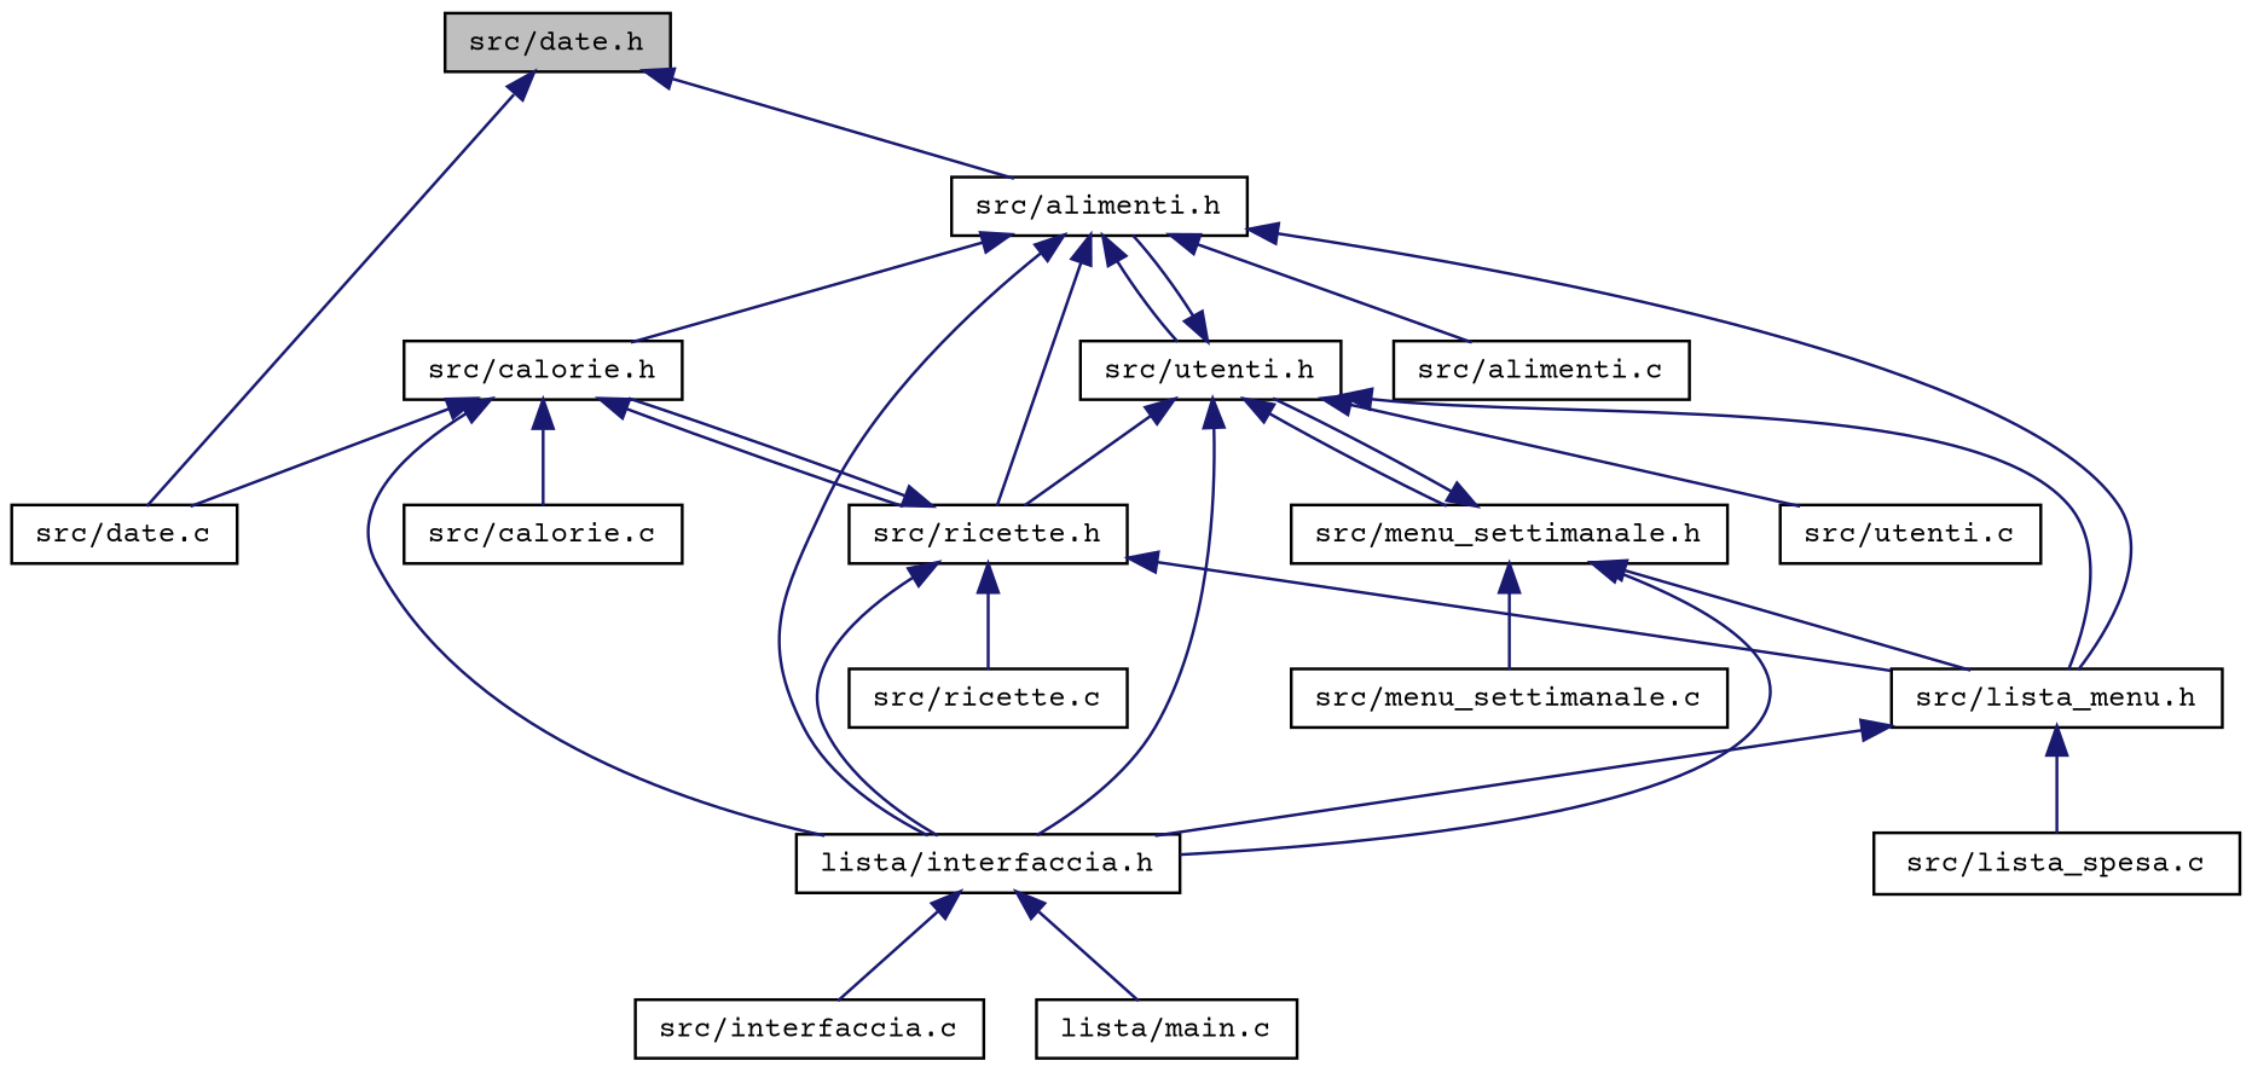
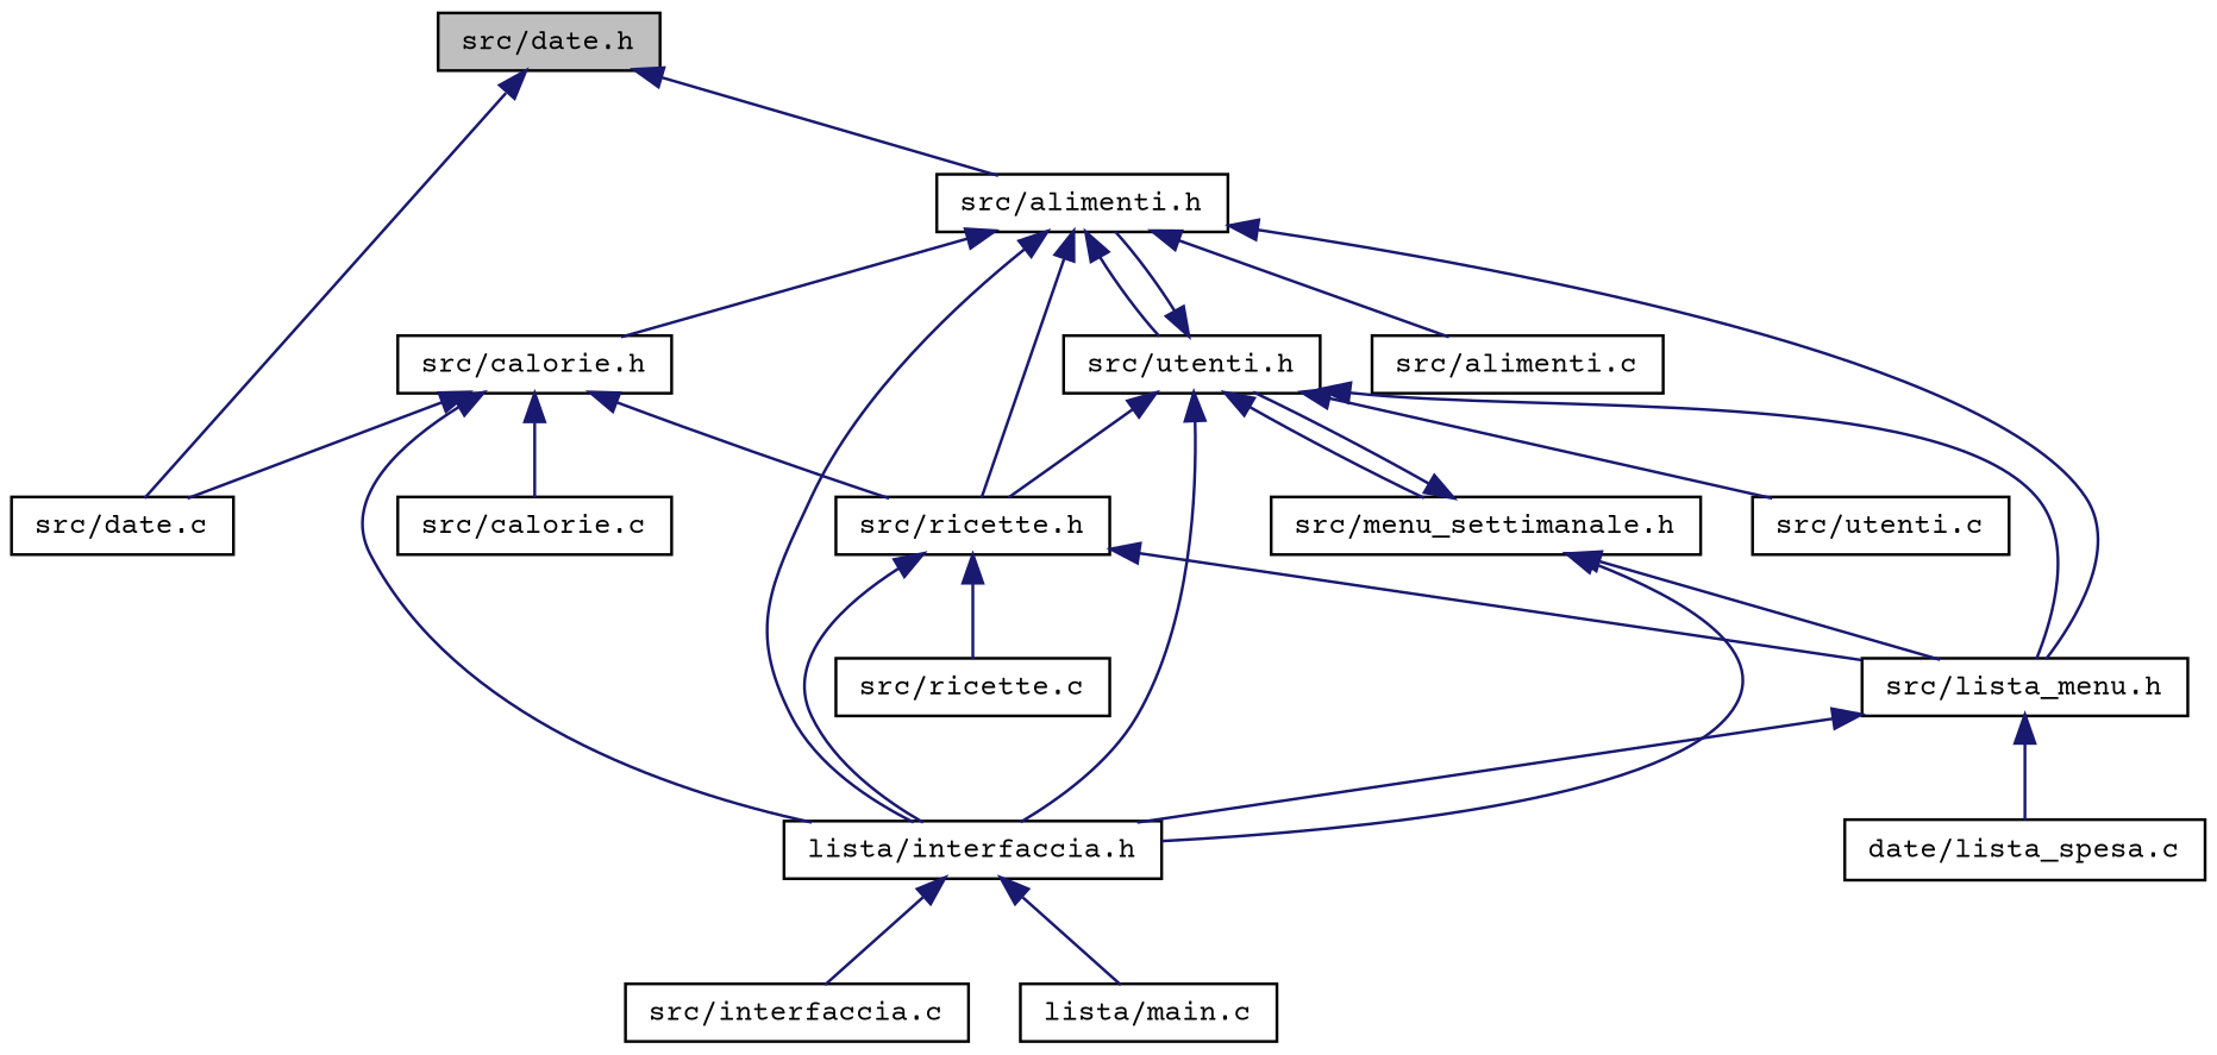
  digraph {
    fontname="Courier Prime"
    node [color=black fillcolor=white fontname="Courier Prime" fontsize=10 shape=record style=filled]
    edge [color=midnightblue dir=back fontname="Courier Prime" fontsize=10 labelfontname=Helvetica labelfontsize=10 style=solid]
    n1 [fillcolor=grey75 fontcolor=black height=0.2 label="src/date.h" width=0.4]
    n2 [height=0.2 label="src/alimenti.h" width=0.4]
    n3 [height=0.2 label="src/date.c" width=0.4]
    n4 [height=0.2 label="src/alimenti.c" width=0.4]
    n5 [height=0.2 label="src/calorie.h" width=0.4]
    n6 [height=0.2 label="src/ricette.h" width=0.4]
    n7 [height=0.2 label="lista/interfaccia.h" width=0.4]
    n8 [height=0.2 label="src/lista_menu.h" width=0.4]
    n9 [height=0.2 label="src/utenti.h" width=0.4]
    n10 [height=0.2 label="src/calorie.c" width=0.4]
    n11 [height=0.2 label="src/ricette.c" width=0.4]
    n12 [height=0.2 label="src/interfaccia.c" width=0.4]
    n13 [height=0.2 label="lista/main.c" width=0.4]
-   n14 [height=0.2 label="src/lista_spesa.c" width=0.4]
+   n14 [height=0.2 label="date/lista_spesa.c" width=0.4]
    n15 [height=0.2 label="src/menu_settimanale.h" width=0.4]
    n16 [height=0.2 label="src/utenti.c" width=0.4]
-   n17 [height=0.2 label="src/menu_settimanale.c" width=0.4]
    n1 -> n2
    n1 -> n3
    n2 -> n4
    n2 -> n5
    n2 -> n6
    n2 -> n7
    n2 -> n8
    n2 -> n9
    n5 -> n3
    n5 -> n6
    n5 -> n7
    n5 -> n10
-   n6 -> n5
    n6 -> n7
    n6 -> n8
    n6 -> n11
    n7 -> n12
    n7 -> n13
    n8 -> n7
    n8 -> n14
    n9 -> n2
    n9 -> n6
    n9 -> n7
    n9 -> n8
    n9 -> n15
    n9 -> n16
    n15 -> n7
    n15 -> n8
    n15 -> n9
-   n15 -> n17
  }
